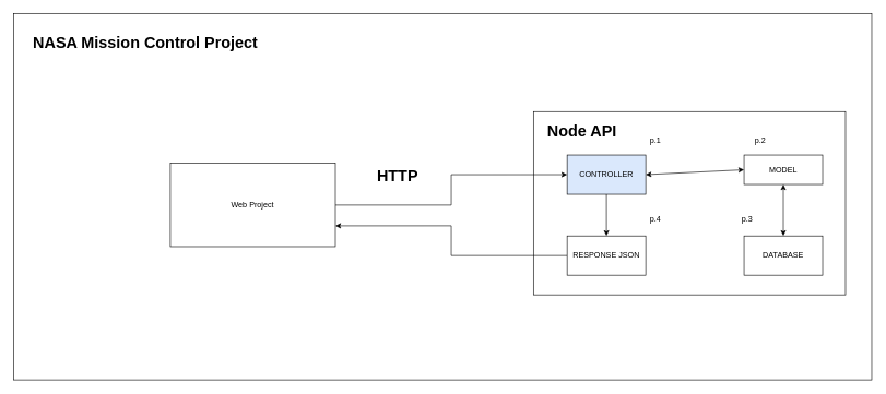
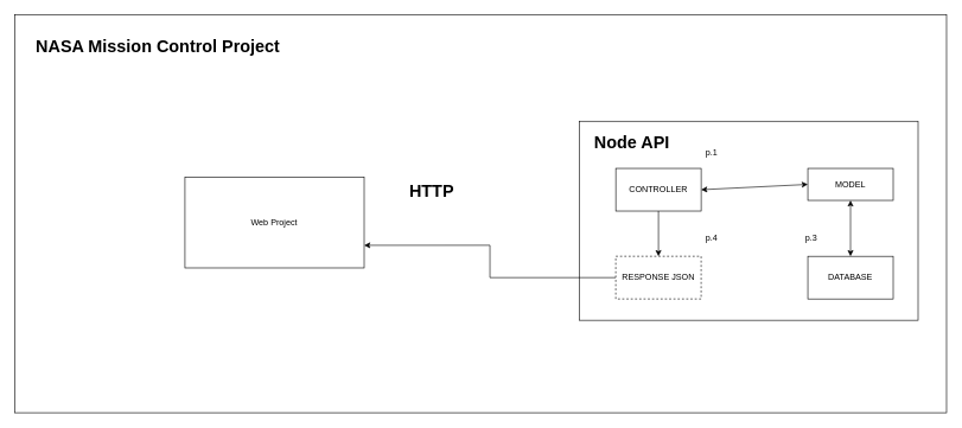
  <mxCell id="0" />
  <mxCell id="1" parent="0" />
  <mxCell id="2" value="" style="group" vertex="1" connectable="0" parent="1"><mxGeometry x="20" y="20" width="1310" height="560" as="geometry" /></mxCell>
  <mxCell id="3" value="&lt;div style=&quot;text-align: justify&quot;&gt;&lt;br&gt;&lt;/div&gt;" style="rounded=0;whiteSpace=wrap;html=1;align=left;" vertex="1" parent="2"><mxGeometry width="1310" height="560" as="geometry" /></mxCell>
  <mxCell id="4" value="&lt;h1&gt;NASA Mission Control Project&lt;/h1&gt;" style="text;html=1;strokeColor=none;fillColor=none;spacing=5;spacingTop=-20;whiteSpace=wrap;overflow=hidden;rounded=0;" vertex="1" parent="2"><mxGeometry x="25.192" y="25.455" width="579.423" height="89.091" as="geometry" /></mxCell>
  <mxCell id="5" value="&lt;span style=&quot;color: rgba(0 , 0 , 0 , 0) ; font-family: monospace ; font-size: 0px&quot;&gt;%3CmxGraphModel%3E%3Croot%3E%3CmxCell%20id%3D%220%22%2F%3E%3CmxCell%20id%3D%221%22%20parent%3D%220%22%2F%3E%3CmxCell%20id%3D%222%22%20value%3D%22p.1%22%20style%3D%22text%3Bhtml%3D1%3BstrokeColor%3Dnone%3BfillColor%3Dnone%3Balign%3Dcenter%3BverticalAlign%3Dmiddle%3BwhiteSpace%3Dwrap%3Brounded%3D0%3B%22%20vertex%3D%221%22%20parent%3D%221%22%3E%3CmxGeometry%20x%3D%22970%22%20y%3D%22-540%22%20width%3D%2260%22%20height%3D%2230%22%20as%3D%22geometry%22%2F%3E%3C%2FmxCell%3E%3C%2Froot%3E%3C%2FmxGraphModel%3E&lt;/span&gt;" style="rounded=0;whiteSpace=wrap;html=1;" vertex="1" parent="2"><mxGeometry x="793.56" y="150" width="476.44" height="280" as="geometry" /></mxCell>
- <mxCell id="6" style="edgeStyle=orthogonalEdgeStyle;rounded=0;orthogonalLoop=1;jettySize=auto;html=1;entryX=0;entryY=0.5;entryDx=0;entryDy=0;" edge="1" parent="2" source="7" target="10"><mxGeometry relative="1" as="geometry" /></mxCell>
  <mxCell id="7" value="Web Project" style="rounded=0;whiteSpace=wrap;html=1;" vertex="1" parent="2"><mxGeometry x="239.327" y="229.091" width="251.923" height="127.273" as="geometry" /></mxCell>
  <mxCell id="8" value="&lt;h1&gt;HTTP&lt;/h1&gt;" style="text;html=1;strokeColor=none;fillColor=none;spacing=5;spacingTop=-20;whiteSpace=wrap;overflow=hidden;rounded=0;" vertex="1" parent="2"><mxGeometry x="549.997" y="229.094" width="141.819" height="50.909" as="geometry" /></mxCell>
  <mxCell id="9" value="&lt;h1&gt;Node API&lt;/h1&gt;" style="text;html=1;strokeColor=none;fillColor=none;spacing=5;spacingTop=-20;whiteSpace=wrap;overflow=hidden;rounded=0;" vertex="1" parent="2"><mxGeometry x="810" y="160.0" width="190" height="40" as="geometry" /></mxCell>
- <mxCell id="10" value="CONTROLLER" style="rounded=0;whiteSpace=wrap;html=1;fillColor=#dae8fc;" vertex="1" parent="2"><mxGeometry x="845" y="216.36" width="120" height="60" as="geometry" /></mxCell>
+ <mxCell id="10" value="CONTROLLER" style="rounded=0;whiteSpace=wrap;html=1;" vertex="1" parent="2"><mxGeometry x="845" y="216.36" width="120" height="60" as="geometry" /></mxCell>
  <mxCell id="11" value="MODEL" style="rounded=0;whiteSpace=wrap;html=1;" vertex="1" parent="2"><mxGeometry x="1115" y="216.36" width="120" height="45" as="geometry" /></mxCell>
  <mxCell id="12" value="" style="endArrow=classic;startArrow=classic;html=1;rounded=0;entryX=1;entryY=0.5;entryDx=0;entryDy=0;exitX=0;exitY=0.5;exitDx=0;exitDy=0;" edge="1" parent="2" source="11" target="10"><mxGeometry width="50" height="50" relative="1" as="geometry"><mxPoint x="970" y="310" as="sourcePoint" /><mxPoint x="1020" y="260" as="targetPoint" /></mxGeometry></mxCell>
  <mxCell id="13" style="edgeStyle=orthogonalEdgeStyle;rounded=0;orthogonalLoop=1;jettySize=auto;html=1;entryX=1;entryY=0.75;entryDx=0;entryDy=0;" edge="1" parent="2" source="14" target="7"><mxGeometry relative="1" as="geometry" /></mxCell>
- <mxCell id="14" value="RESPONSE JSON" style="rounded=0;whiteSpace=wrap;html=1;" vertex="1" parent="2"><mxGeometry x="845" y="340" width="120" height="60" as="geometry" /></mxCell>
+ <mxCell id="14" value="RESPONSE JSON" style="rounded=0;whiteSpace=wrap;html=1;dashed=1;" vertex="1" parent="2"><mxGeometry x="845" y="340" width="120" height="60" as="geometry" /></mxCell>
  <mxCell id="15" value="" style="endArrow=classic;html=1;rounded=0;entryX=0.5;entryY=0;entryDx=0;entryDy=0;exitX=0.5;exitY=1;exitDx=0;exitDy=0;" edge="1" parent="2" source="10" target="14"><mxGeometry width="50" height="50" relative="1" as="geometry"><mxPoint x="970" y="310" as="sourcePoint" /><mxPoint x="1020" y="260" as="targetPoint" /></mxGeometry></mxCell>
  <mxCell id="16" value="DATABASE" style="rounded=0;whiteSpace=wrap;html=1;" vertex="1" parent="2"><mxGeometry x="1115" y="340" width="120" height="60" as="geometry" /></mxCell>
  <mxCell id="17" value="" style="endArrow=classic;startArrow=classic;html=1;rounded=0;entryX=0.5;entryY=1;entryDx=0;entryDy=0;exitX=0.5;exitY=0;exitDx=0;exitDy=0;" edge="1" parent="2" source="16" target="11"><mxGeometry width="50" height="50" relative="1" as="geometry"><mxPoint x="1030" y="360" as="sourcePoint" /><mxPoint x="1185" y="226.36" as="targetPoint" /></mxGeometry></mxCell>
  <mxCell id="18" value="p.1" style="text;html=1;strokeColor=none;fillColor=none;align=center;verticalAlign=middle;whiteSpace=wrap;rounded=0;" vertex="1" parent="2"><mxGeometry x="950" y="180" width="60" height="30" as="geometry" /></mxCell>
- <mxCell id="19" value="p.2" style="text;html=1;strokeColor=none;fillColor=none;align=center;verticalAlign=middle;whiteSpace=wrap;rounded=0;" vertex="1" parent="2"><mxGeometry x="1110" y="180" width="60" height="30" as="geometry" /></mxCell>
  <mxCell id="20" value="p.3" style="text;html=1;strokeColor=none;fillColor=none;align=center;verticalAlign=middle;whiteSpace=wrap;rounded=0;" vertex="1" parent="2"><mxGeometry x="1090" y="300" width="60" height="30" as="geometry" /></mxCell>
  <mxCell id="21" value="p.4" style="text;html=1;strokeColor=none;fillColor=none;align=center;verticalAlign=middle;whiteSpace=wrap;rounded=0;" vertex="1" parent="2"><mxGeometry x="950" y="300" width="60" height="30" as="geometry" /></mxCell>
